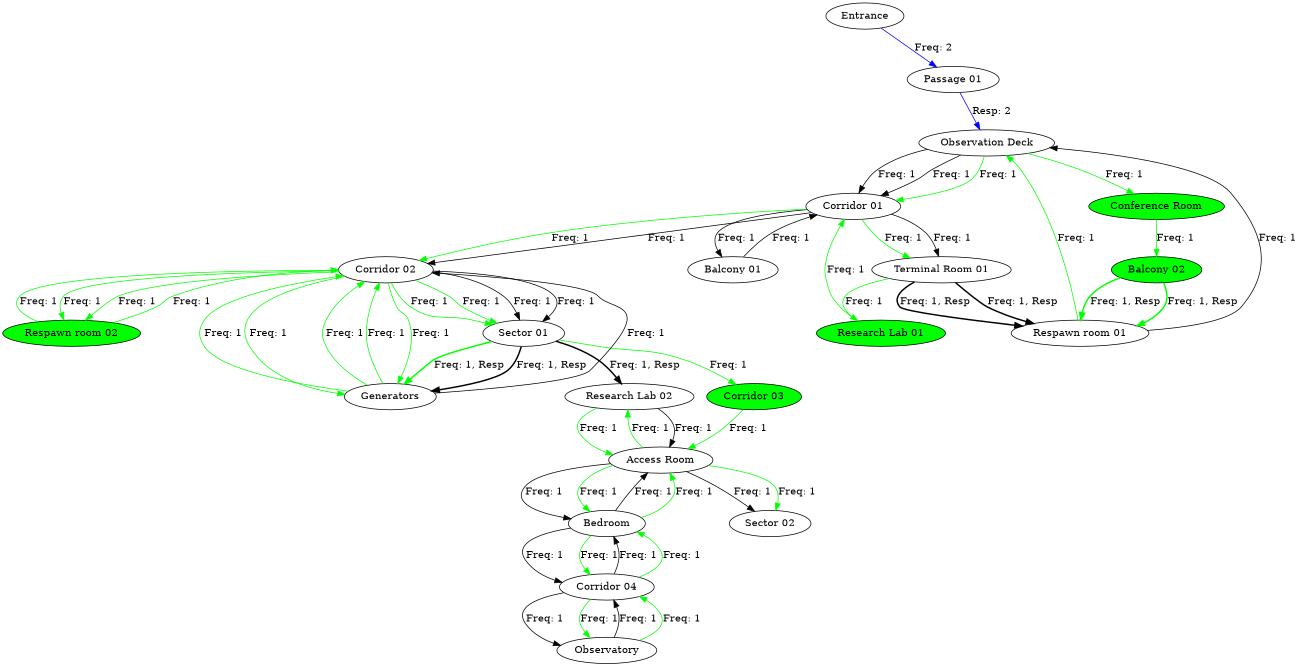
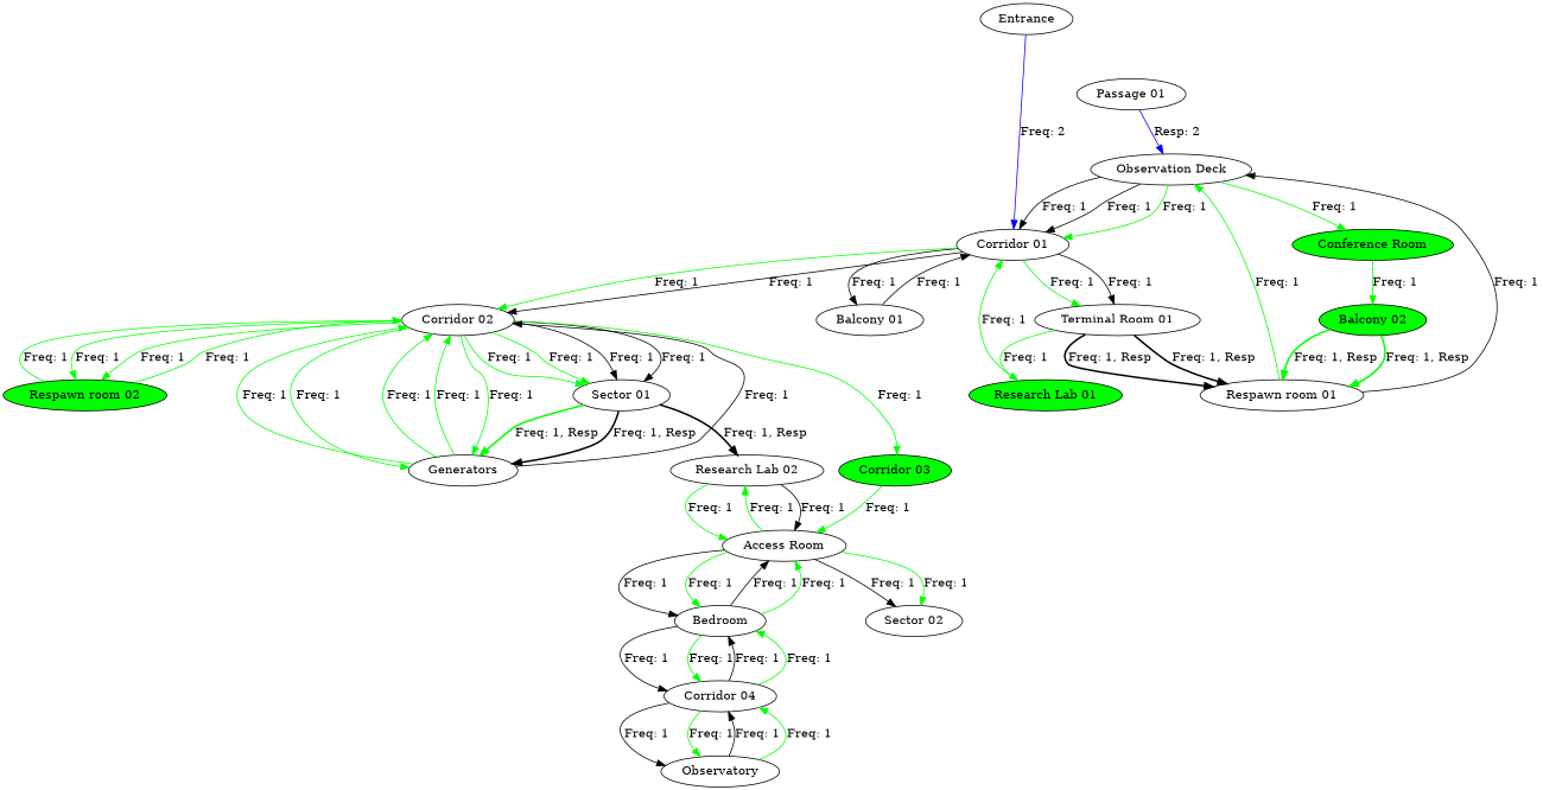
  digraph {
    edge [color=green constraint=true]
    n1 [label=Entrance]
    n2 [label="Passage 01"]
    n3 [label="Observation Deck"]
    n4 [label="Corridor 01"]
    n5 [fillcolor=green label="Conference Room" style=filled]
    n6 [label="Terminal Room 01"]
    n7 [label="Balcony 01"]
    n8 [label="Corridor 02"]
    n9 [fillcolor=green label="Balcony 02" style=filled]
    n10 [label="Respawn room 01"]
    n11 [fillcolor=green label="Research Lab 01" style=filled]
    n12 [label="Sector 01"]
    n13 [label=Generators]
    n14 [fillcolor=green label="Respawn room 02" style=filled]
    n15 [label="Research Lab 02"]
    n16 [fillcolor=green label="Corridor 03" style=filled]
    n17 [label="Access Room"]
    n18 [label=Bedroom]
    n19 [label="Sector 02"]
    n20 [label="Corridor 04"]
    n21 [label=Observatory]
-   n1 -> n2 [color=blue label="Freq: 2"]
+   n1 -> n4 [color=blue label="Freq: 2"]
    n2 -> n3 [color=blue label="Resp: 2"]
    n3 -> n4 [color=black label="Freq: 1"]
    n3 -> n4 [color=black label="Freq: 1"]
    n3 -> n4 [label="Freq: 1"]
    n3 -> n5 [label="Freq: 1"]
    n4 -> n6 [color=black label="Freq: 1"]
    n4 -> n6 [label="Freq: 1"]
    n4 -> n7 [color=black label="Freq: 1"]
    n4 -> n8 [color=black label="Freq: 1"]
    n4 -> n8 [label="Freq: 1"]
    n5 -> n9 [label="Freq: 1"]
    n6 -> n10 [color=black label="Freq: 1, Resp" style=bold]
    n6 -> n10 [color=black label="Freq: 1, Resp" style=bold]
    n6 -> n11 [label="Freq: 1"]
    n7 -> n4 [color=black label="Freq: 1"]
    n8 -> n12 [color=black label="Freq: 1"]
    n8 -> n12 [color=black label="Freq: 1"]
    n8 -> n12 [label="Freq: 1"]
    n8 -> n12 [label="Freq: 1"]
    n8 -> n13 [label="Freq: 1"]
    n8 -> n13 [label="Freq: 1"]
    n8 -> n14 [label="Freq: 1"]
    n8 -> n14 [label="Freq: 1"]
    n9 -> n10 [label="Freq: 1, Resp" style=bold]
    n9 -> n10 [label="Freq: 1, Resp" style=bold]
    n10 -> n3 [color=black label="Freq: 1"]
    n10 -> n3 [label="Freq: 1"]
    n11 -> n4 [label="Freq: 1"]
    n12 -> n13 [color=black label="Freq: 1, Resp" style=bold]
    n12 -> n13 [label="Freq: 1, Resp" style=bold]
    n12 -> n15 [color=black label="Freq: 1, Resp" style=bold]
-   n12 -> n16 [label="Freq: 1"]
+   n8 -> n16 [label="Freq: 1"]
    n13 -> n8 [color=black label="Freq: 1"]
    n13 -> n8 [label="Freq: 1"]
    n13 -> n8 [label="Freq: 1"]
    n13 -> n8 [label="Freq: 1"]
    n14 -> n8 [label="Freq: 1"]
    n14 -> n8 [label="Freq: 1"]
    n15 -> n17 [color=black label="Freq: 1"]
    n15 -> n17 [label="Freq: 1"]
    n16 -> n17 [label="Freq: 1"]
    n17 -> n15 [label="Freq: 1"]
    n17 -> n18 [color=black label="Freq: 1"]
    n17 -> n18 [label="Freq: 1"]
    n17 -> n19 [color=black label="Freq: 1"]
    n17 -> n19 [label="Freq: 1"]
    n18 -> n17 [color=black label="Freq: 1"]
    n18 -> n17 [label="Freq: 1"]
    n18 -> n20 [color=black label="Freq: 1"]
    n18 -> n20 [label="Freq: 1"]
    n20 -> n18 [color=black label="Freq: 1"]
    n20 -> n18 [label="Freq: 1"]
    n20 -> n21 [color=black label="Freq: 1"]
    n20 -> n21 [label="Freq: 1"]
    n21 -> n20 [color=black label="Freq: 1"]
    n21 -> n20 [label="Freq: 1"]
  }
